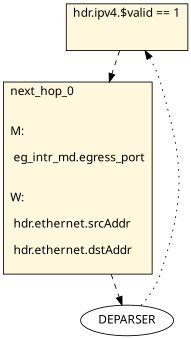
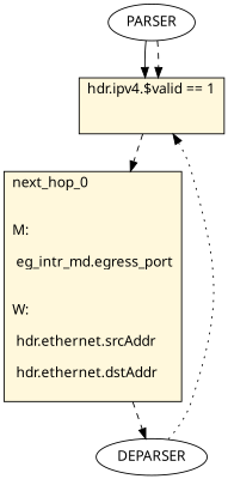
  digraph {
    fontname="Noto Sans"
    node [fontname="Noto Sans"]
    edge [fontname="Noto Sans" style=dashed]
    n1 [fillcolor=cornsilk label="hdr.ipv4.$valid == 1\l\l\n " shape=record style=filled]
    n2 [fillcolor=cornsilk label="next_hop_0\l\l\nM:\l\n eg_intr_md.egress_port\l\n\lW:\l\n hdr.ethernet.srcAddr\l\n hdr.ethernet.dstAddr\l\n " shape=record style=filled]
    DEPARSER
+   PARSER
    n1 -> n2
    n2 -> DEPARSER
    DEPARSER -> n1 [style=dotted]
+   PARSER -> n1 [style=solid]
+   PARSER -> n1
  }
